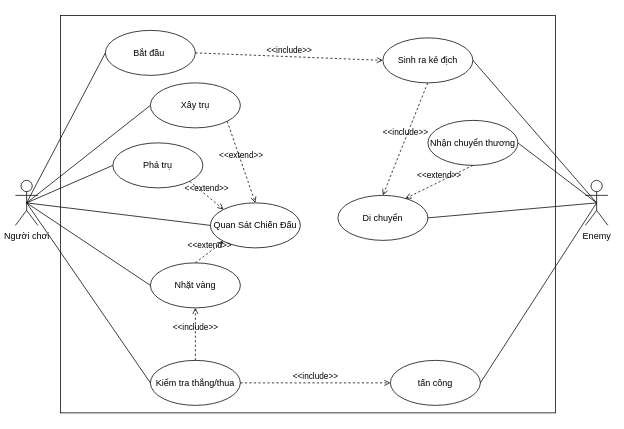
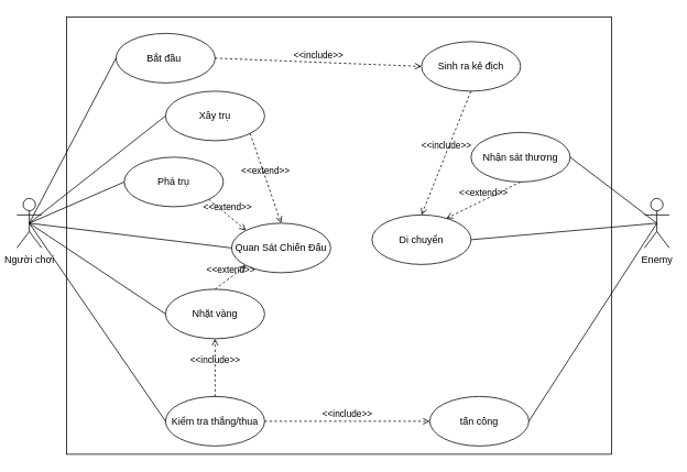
  <mxCell id="0" />
  <mxCell id="1" parent="0" />
  <mxCell id="2" value="" style="rounded=0;whiteSpace=wrap;html=1;" vertex="1" parent="1"><mxGeometry x="80" y="20" width="660" height="530" as="geometry" /></mxCell>
  <mxCell id="3" value="&lt;font style=&quot;vertical-align: inherit;&quot;&gt;&lt;font style=&quot;vertical-align: inherit;&quot;&gt;Người chơi&lt;/font&gt;&lt;/font&gt;" style="shape=umlActor;verticalLabelPosition=bottom;verticalAlign=top;html=1;outlineConnect=0;" vertex="1" parent="1"><mxGeometry x="20" y="240" width="30" height="60" as="geometry" /></mxCell>
  <mxCell id="4" value="&lt;font style=&quot;vertical-align: inherit;&quot;&gt;&lt;font style=&quot;vertical-align: inherit;&quot;&gt;Enemy&lt;/font&gt;&lt;/font&gt;&lt;div&gt;&lt;font style=&quot;vertical-align: inherit;&quot;&gt;&lt;font style=&quot;vertical-align: inherit;&quot;&gt;&lt;br&gt;&lt;/font&gt;&lt;/font&gt;&lt;/div&gt;" style="shape=umlActor;verticalLabelPosition=bottom;verticalAlign=top;html=1;outlineConnect=0;" vertex="1" parent="1"><mxGeometry x="780" y="240" width="30" height="60" as="geometry" /></mxCell>
  <mxCell id="5" value="&lt;font style=&quot;vertical-align: inherit;&quot;&gt;&lt;font style=&quot;vertical-align: inherit;&quot;&gt;Bắt đầu&amp;nbsp;&lt;/font&gt;&lt;/font&gt;" style="ellipse;whiteSpace=wrap;html=1;" vertex="1" parent="1"><mxGeometry x="140" y="40" width="120" height="60" as="geometry" /></mxCell>
  <mxCell id="6" value="&lt;font style=&quot;vertical-align: inherit;&quot;&gt;&lt;font style=&quot;vertical-align: inherit;&quot;&gt;Xây trụ&lt;/font&gt;&lt;/font&gt;" style="ellipse;whiteSpace=wrap;html=1;" vertex="1" parent="1"><mxGeometry x="200" y="110" width="120" height="60" as="geometry" /></mxCell>
  <mxCell id="7" value="&lt;font style=&quot;vertical-align: inherit;&quot;&gt;&lt;font style=&quot;vertical-align: inherit;&quot;&gt;Phá trụ&lt;/font&gt;&lt;/font&gt;" style="ellipse;whiteSpace=wrap;html=1;" vertex="1" parent="1"><mxGeometry x="150" y="190" width="120" height="60" as="geometry" /></mxCell>
  <mxCell id="8" value="&lt;font style=&quot;vertical-align: inherit;&quot;&gt;&lt;font style=&quot;vertical-align: inherit;&quot;&gt;Quan Sát Chiến Đấu&lt;/font&gt;&lt;/font&gt;" style="ellipse;whiteSpace=wrap;html=1;" vertex="1" parent="1"><mxGeometry x="280" y="270" width="120" height="60" as="geometry" /></mxCell>
  <mxCell id="9" value="&lt;font style=&quot;vertical-align: inherit;&quot;&gt;&lt;font style=&quot;vertical-align: inherit;&quot;&gt;&lt;font style=&quot;vertical-align: inherit;&quot;&gt;&lt;font style=&quot;vertical-align: inherit;&quot;&gt;Nhặt vàng&lt;/font&gt;&lt;/font&gt;&lt;/font&gt;&lt;/font&gt;" style="ellipse;whiteSpace=wrap;html=1;" vertex="1" parent="1"><mxGeometry x="200" y="350" width="120" height="60" as="geometry" /></mxCell>
  <mxCell id="10" value="&lt;font style=&quot;vertical-align: inherit;&quot;&gt;&lt;font style=&quot;vertical-align: inherit;&quot;&gt;Kiểm tra thắng/thua&lt;/font&gt;&lt;/font&gt;" style="ellipse;whiteSpace=wrap;html=1;" vertex="1" parent="1"><mxGeometry x="200" y="480" width="120" height="60" as="geometry" /></mxCell>
  <mxCell id="11" value="&lt;font style=&quot;vertical-align: inherit;&quot;&gt;&lt;font style=&quot;vertical-align: inherit;&quot;&gt;Sinh ra kẻ địch&lt;/font&gt;&lt;/font&gt;" style="ellipse;whiteSpace=wrap;html=1;" vertex="1" parent="1"><mxGeometry x="510" y="50" width="120" height="60" as="geometry" /></mxCell>
  <mxCell id="12" value="&lt;font style=&quot;vertical-align: inherit;&quot;&gt;&lt;font style=&quot;vertical-align: inherit;&quot;&gt;tấn công&lt;/font&gt;&lt;/font&gt;" style="ellipse;whiteSpace=wrap;html=1;" vertex="1" parent="1"><mxGeometry x="520" y="480" width="120" height="60" as="geometry" /></mxCell>
- <mxCell id="13" value="&lt;font style=&quot;vertical-align: inherit;&quot;&gt;&lt;font style=&quot;vertical-align: inherit;&quot;&gt;Nhận chuyển thương&lt;/font&gt;&lt;/font&gt;" style="ellipse;whiteSpace=wrap;html=1;" vertex="1" parent="1"><mxGeometry x="570" y="160" width="120" height="60" as="geometry" /></mxCell>
+ <mxCell id="13" value="&lt;font style=&quot;vertical-align: inherit;&quot;&gt;&lt;font style=&quot;vertical-align: inherit;&quot;&gt;Nhận sát thương&lt;/font&gt;&lt;/font&gt;" style="ellipse;whiteSpace=wrap;html=1;" vertex="1" parent="1"><mxGeometry x="570" y="160" width="120" height="60" as="geometry" /></mxCell>
  <mxCell id="14" value="&lt;font style=&quot;vertical-align: inherit;&quot;&gt;&lt;font style=&quot;vertical-align: inherit;&quot;&gt;&lt;font style=&quot;vertical-align: inherit;&quot;&gt;&lt;font style=&quot;vertical-align: inherit;&quot;&gt;Di chuyển&lt;/font&gt;&lt;/font&gt;&lt;/font&gt;&lt;/font&gt;" style="ellipse;whiteSpace=wrap;html=1;" vertex="1" parent="1"><mxGeometry x="450" y="260" width="120" height="60" as="geometry" /></mxCell>
  <mxCell id="15" value="" style="endArrow=none;html=1;rounded=0;exitX=0.5;exitY=0.5;exitDx=0;exitDy=0;exitPerimeter=0;entryX=0;entryY=0.5;entryDx=0;entryDy=0;" edge="1" parent="1" source="3" target="5"><mxGeometry width="50" height="50" relative="1" as="geometry"><mxPoint x="390" y="290" as="sourcePoint" /><mxPoint x="440" y="240" as="targetPoint" /></mxGeometry></mxCell>
  <mxCell id="16" value="" style="endArrow=none;html=1;rounded=0;exitX=0.5;exitY=0.5;exitDx=0;exitDy=0;exitPerimeter=0;entryX=0;entryY=0.5;entryDx=0;entryDy=0;" edge="1" parent="1" source="3" target="6"><mxGeometry width="50" height="50" relative="1" as="geometry"><mxPoint x="390" y="290" as="sourcePoint" /><mxPoint x="440" y="240" as="targetPoint" /></mxGeometry></mxCell>
  <mxCell id="17" value="" style="endArrow=none;html=1;rounded=0;exitX=0.5;exitY=0.5;exitDx=0;exitDy=0;exitPerimeter=0;entryX=0;entryY=0.5;entryDx=0;entryDy=0;" edge="1" parent="1" source="3" target="7"><mxGeometry width="50" height="50" relative="1" as="geometry"><mxPoint x="140" y="320" as="sourcePoint" /><mxPoint x="190" y="270" as="targetPoint" /></mxGeometry></mxCell>
  <mxCell id="18" value="" style="endArrow=none;html=1;rounded=0;exitX=0.5;exitY=0.5;exitDx=0;exitDy=0;exitPerimeter=0;entryX=0;entryY=0.5;entryDx=0;entryDy=0;" edge="1" parent="1" source="3" target="8"><mxGeometry width="50" height="50" relative="1" as="geometry"><mxPoint x="390" y="290" as="sourcePoint" /><mxPoint x="440" y="240" as="targetPoint" /></mxGeometry></mxCell>
  <mxCell id="19" value="" style="endArrow=none;html=1;rounded=0;entryX=0.5;entryY=0.5;entryDx=0;entryDy=0;entryPerimeter=0;exitX=0;exitY=0.5;exitDx=0;exitDy=0;" edge="1" parent="1" source="9" target="3"><mxGeometry width="50" height="50" relative="1" as="geometry"><mxPoint x="390" y="290" as="sourcePoint" /><mxPoint x="440" y="240" as="targetPoint" /></mxGeometry></mxCell>
  <mxCell id="20" value="" style="endArrow=none;html=1;rounded=0;exitX=0.5;exitY=0.5;exitDx=0;exitDy=0;exitPerimeter=0;entryX=0;entryY=0.5;entryDx=0;entryDy=0;" edge="1" parent="1" source="3" target="10"><mxGeometry width="50" height="50" relative="1" as="geometry"><mxPoint x="390" y="290" as="sourcePoint" /><mxPoint x="440" y="240" as="targetPoint" /></mxGeometry></mxCell>
- <mxCell id="21" value="" style="endArrow=none;html=1;rounded=0;entryX=0.5;entryY=0.5;entryDx=0;entryDy=0;entryPerimeter=0;exitX=1;exitY=0.5;exitDx=0;exitDy=0;" edge="1" parent="1" source="11" target="4"><mxGeometry width="50" height="50" relative="1" as="geometry"><mxPoint x="390" y="290" as="sourcePoint" /><mxPoint x="440" y="240" as="targetPoint" /></mxGeometry></mxCell>
  <mxCell id="22" value="" style="endArrow=none;html=1;rounded=0;entryX=0.5;entryY=0.5;entryDx=0;entryDy=0;entryPerimeter=0;exitX=1;exitY=0.5;exitDx=0;exitDy=0;" edge="1" parent="1" source="12" target="4"><mxGeometry width="50" height="50" relative="1" as="geometry"><mxPoint x="490" y="350" as="sourcePoint" /><mxPoint x="540" y="300" as="targetPoint" /></mxGeometry></mxCell>
  <mxCell id="23" value="" style="endArrow=none;html=1;rounded=0;entryX=0.5;entryY=0.5;entryDx=0;entryDy=0;entryPerimeter=0;exitX=1;exitY=0.5;exitDx=0;exitDy=0;" edge="1" parent="1" source="13" target="4"><mxGeometry width="50" height="50" relative="1" as="geometry"><mxPoint x="690" y="390" as="sourcePoint" /><mxPoint x="740" y="340" as="targetPoint" /></mxGeometry></mxCell>
  <mxCell id="24" value="" style="endArrow=none;html=1;rounded=0;entryX=0.5;entryY=0.5;entryDx=0;entryDy=0;entryPerimeter=0;exitX=1;exitY=0.5;exitDx=0;exitDy=0;" edge="1" parent="1" source="14" target="4"><mxGeometry width="50" height="50" relative="1" as="geometry"><mxPoint x="460" y="430" as="sourcePoint" /><mxPoint x="510" y="380" as="targetPoint" /></mxGeometry></mxCell>
  <mxCell id="25" value="&amp;lt;&amp;lt;extend&amp;gt;&amp;gt;" style="html=1;verticalAlign=bottom;labelBackgroundColor=none;endArrow=open;endFill=0;dashed=1;rounded=0;entryX=0;entryY=0;entryDx=0;entryDy=0;exitX=1;exitY=1;exitDx=0;exitDy=0;" edge="1" parent="1" source="7" target="8"><mxGeometry x="-0.001" width="160" relative="1" as="geometry"><mxPoint x="290" y="240" as="sourcePoint" /><mxPoint x="450" y="240" as="targetPoint" /><mxPoint as="offset" /></mxGeometry></mxCell>
  <mxCell id="26" value="&amp;lt;&amp;lt;extend&amp;gt;&amp;gt;" style="html=1;verticalAlign=bottom;labelBackgroundColor=none;endArrow=open;endFill=0;dashed=1;rounded=0;exitX=1;exitY=1;exitDx=0;exitDy=0;entryX=0.5;entryY=0;entryDx=0;entryDy=0;" edge="1" parent="1" source="6" target="8"><mxGeometry width="160" relative="1" as="geometry"><mxPoint x="360" y="230" as="sourcePoint" /><mxPoint x="520" y="230" as="targetPoint" /></mxGeometry></mxCell>
  <mxCell id="27" value="&amp;lt;&amp;lt;extend&amp;gt;&amp;gt;" style="html=1;verticalAlign=bottom;labelBackgroundColor=none;endArrow=open;endFill=0;dashed=1;rounded=0;exitX=0.5;exitY=1;exitDx=0;exitDy=0;entryX=0.75;entryY=0.07;entryDx=0;entryDy=0;entryPerimeter=0;" edge="1" parent="1" source="13" target="14"><mxGeometry width="160" relative="1" as="geometry"><mxPoint x="370" y="210" as="sourcePoint" /><mxPoint x="530" y="210" as="targetPoint" /></mxGeometry></mxCell>
  <mxCell id="28" value="&amp;lt;&amp;lt;include&amp;gt;&amp;gt;" style="html=1;verticalAlign=bottom;labelBackgroundColor=none;endArrow=open;endFill=0;dashed=1;rounded=0;exitX=0.5;exitY=0;exitDx=0;exitDy=0;entryX=0.5;entryY=1;entryDx=0;entryDy=0;" edge="1" parent="1" source="10" target="9"><mxGeometry width="160" relative="1" as="geometry"><mxPoint x="340" y="410" as="sourcePoint" /><mxPoint x="500" y="410" as="targetPoint" /></mxGeometry></mxCell>
  <mxCell id="29" value="&amp;lt;&amp;lt;include&amp;gt;&amp;gt;" style="html=1;verticalAlign=bottom;labelBackgroundColor=none;endArrow=open;endFill=0;dashed=1;rounded=0;exitX=1;exitY=0.5;exitDx=0;exitDy=0;entryX=0;entryY=0.5;entryDx=0;entryDy=0;" edge="1" parent="1" source="10" target="12"><mxGeometry width="160" relative="1" as="geometry"><mxPoint x="330" y="260" as="sourcePoint" /><mxPoint x="490" y="260" as="targetPoint" /></mxGeometry></mxCell>
  <mxCell id="30" value="&amp;lt;&amp;lt;include&amp;gt;&amp;gt;" style="html=1;verticalAlign=bottom;labelBackgroundColor=none;endArrow=open;endFill=0;dashed=1;rounded=0;exitX=1;exitY=0.5;exitDx=0;exitDy=0;entryX=0;entryY=0.5;entryDx=0;entryDy=0;" edge="1" parent="1" source="5" target="11"><mxGeometry width="160" relative="1" as="geometry"><mxPoint x="330" y="260" as="sourcePoint" /><mxPoint x="490" y="260" as="targetPoint" /></mxGeometry></mxCell>
  <mxCell id="31" value="&amp;lt;&amp;lt;include&amp;gt;&amp;gt;" style="html=1;verticalAlign=bottom;labelBackgroundColor=none;endArrow=open;endFill=0;dashed=1;rounded=0;entryX=0.5;entryY=0;entryDx=0;entryDy=0;exitX=0.742;exitY=0.17;exitDx=0;exitDy=0;exitPerimeter=0;" edge="1" parent="1" source="2" target="14"><mxGeometry width="160" relative="1" as="geometry"><mxPoint x="560" y="161" as="sourcePoint" /><mxPoint x="490" y="260" as="targetPoint" /></mxGeometry></mxCell>
  <mxCell id="32" value="&amp;lt;&amp;lt;extend&amp;gt;&amp;gt;" style="html=1;verticalAlign=bottom;labelBackgroundColor=none;endArrow=open;endFill=0;dashed=1;rounded=0;entryX=0;entryY=1;entryDx=0;entryDy=0;exitX=0.5;exitY=0;exitDx=0;exitDy=0;" edge="1" parent="1" source="9" target="8"><mxGeometry x="-0.001" width="160" relative="1" as="geometry"><mxPoint x="282" y="261" as="sourcePoint" /><mxPoint x="348" y="309" as="targetPoint" /><mxPoint as="offset" /></mxGeometry></mxCell>
